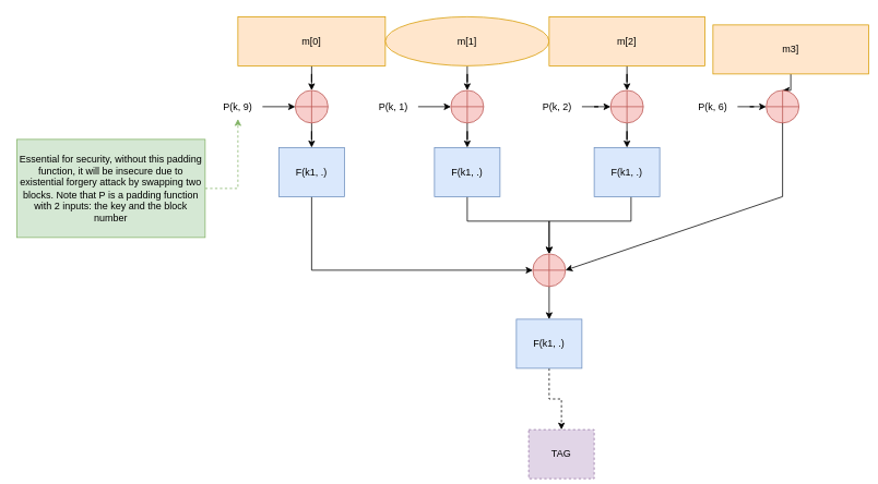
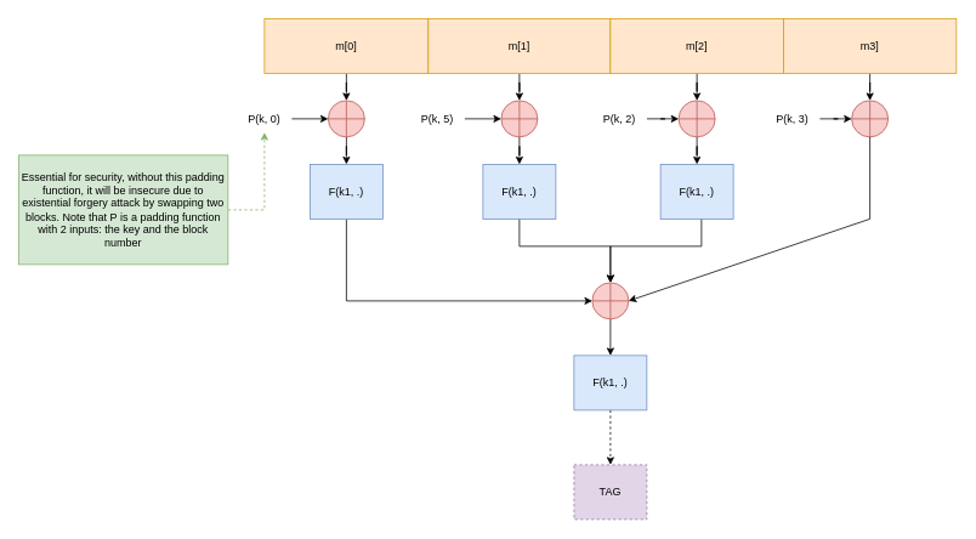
  <mxCell id="0" />
  <mxCell id="1" parent="0" />
  <mxCell id="2" value="" style="edgeStyle=orthogonalEdgeStyle;rounded=0;orthogonalLoop=1;jettySize=auto;html=1;" edge="1" parent="1" source="3" target="17"><mxGeometry relative="1" as="geometry" /></mxCell>
  <mxCell id="3" value="m[0]" style="rounded=0;whiteSpace=wrap;html=1;fillColor=#ffe6cc;strokeColor=#d79b00;" vertex="1" parent="1"><mxGeometry x="290" y="20" width="180" height="60" as="geometry" /></mxCell>
  <mxCell id="4" value="" style="edgeStyle=orthogonalEdgeStyle;rounded=0;orthogonalLoop=1;jettySize=auto;html=1;exitX=0.5;exitY=1;exitDx=0;exitDy=0;" edge="1" parent="1" source="5" target="19"><mxGeometry relative="1" as="geometry"><mxPoint x="530" y="80" as="sourcePoint" /></mxGeometry></mxCell>
- <mxCell id="5" value="m[1]" style="ellipse;whiteSpace=wrap;html=1;fillColor=#ffe6cc;strokeColor=#d79b00;" vertex="1" parent="1"><mxGeometry x="470" y="20" width="200" height="60" as="geometry" /></mxCell>
+ <mxCell id="5" value="m[1]" style="rounded=0;whiteSpace=wrap;html=1;fillColor=#ffe6cc;strokeColor=#d79b00;" vertex="1" parent="1"><mxGeometry x="470" y="20" width="200" height="60" as="geometry" /></mxCell>
  <mxCell id="6" value="" style="edgeStyle=orthogonalEdgeStyle;rounded=0;orthogonalLoop=1;jettySize=auto;html=1;" edge="1" parent="1" source="7" target="21"><mxGeometry relative="1" as="geometry" /></mxCell>
  <mxCell id="7" value="m[2]" style="rounded=0;whiteSpace=wrap;html=1;fillColor=#ffe6cc;strokeColor=#d79b00;" vertex="1" parent="1"><mxGeometry x="670" y="20" width="190" height="60" as="geometry" /></mxCell>
  <mxCell id="8" value="" style="edgeStyle=orthogonalEdgeStyle;rounded=0;orthogonalLoop=1;jettySize=auto;html=1;" edge="1" parent="1" source="9" target="22"><mxGeometry relative="1" as="geometry" /></mxCell>
- <mxCell id="9" value="m3]" style="rounded=0;whiteSpace=wrap;html=1;fillColor=#ffe6cc;strokeColor=#d79b00;" vertex="1" parent="1"><mxGeometry x="870" y="30" width="190" height="60" as="geometry" /></mxCell>
+ <mxCell id="9" value="m3]" style="rounded=0;whiteSpace=wrap;html=1;fillColor=#ffe6cc;strokeColor=#d79b00;" vertex="1" parent="1"><mxGeometry x="860" y="20" width="190" height="60" as="geometry" /></mxCell>
  <mxCell id="10" style="edgeStyle=orthogonalEdgeStyle;rounded=0;orthogonalLoop=1;jettySize=auto;html=1;entryX=0;entryY=0.5;entryDx=0;entryDy=0;" edge="1" parent="1" source="11" target="26"><mxGeometry relative="1" as="geometry"><Array as="points"><mxPoint x="380" y="330" /></Array></mxGeometry></mxCell>
  <mxCell id="11" value="F(k1, .)" style="rounded=0;whiteSpace=wrap;html=1;fillColor=#dae8fc;strokeColor=#6c8ebf;" vertex="1" parent="1"><mxGeometry x="340" y="180" width="80" height="60" as="geometry" /></mxCell>
  <mxCell id="12" style="edgeStyle=orthogonalEdgeStyle;rounded=0;orthogonalLoop=1;jettySize=auto;html=1;exitX=0.5;exitY=1;exitDx=0;exitDy=0;entryX=0.5;entryY=0;entryDx=0;entryDy=0;" edge="1" parent="1" source="13" target="26"><mxGeometry relative="1" as="geometry"><Array as="points"><mxPoint x="570" y="270" /><mxPoint x="670" y="270" /></Array></mxGeometry></mxCell>
  <mxCell id="13" value="F(k1, .)" style="rounded=0;whiteSpace=wrap;html=1;fillColor=#dae8fc;strokeColor=#6c8ebf;" vertex="1" parent="1"><mxGeometry x="530" y="180" width="80" height="60" as="geometry" /></mxCell>
  <mxCell id="14" style="edgeStyle=orthogonalEdgeStyle;rounded=0;orthogonalLoop=1;jettySize=auto;html=1;entryX=0.5;entryY=0;entryDx=0;entryDy=0;" edge="1" parent="1" source="15" target="26"><mxGeometry relative="1" as="geometry"><Array as="points"><mxPoint x="770" y="270" /><mxPoint x="670" y="270" /></Array></mxGeometry></mxCell>
  <mxCell id="15" value="F(k1, .)" style="rounded=0;whiteSpace=wrap;html=1;fillColor=#dae8fc;strokeColor=#6c8ebf;" vertex="1" parent="1"><mxGeometry x="725" y="180" width="80" height="60" as="geometry" /></mxCell>
  <mxCell id="16" value="" style="edgeStyle=orthogonalEdgeStyle;rounded=0;orthogonalLoop=1;jettySize=auto;html=1;" edge="1" parent="1" source="17" target="11"><mxGeometry relative="1" as="geometry" /></mxCell>
  <mxCell id="17" value="" style="shape=orEllipse;perimeter=ellipsePerimeter;whiteSpace=wrap;html=1;backgroundOutline=1;fillColor=#f8cecc;strokeColor=#b85450;" vertex="1" parent="1"><mxGeometry x="360" y="110" width="40" height="40" as="geometry" /></mxCell>
  <mxCell id="18" value="" style="edgeStyle=orthogonalEdgeStyle;rounded=0;orthogonalLoop=1;jettySize=auto;html=1;" edge="1" parent="1" source="19" target="13"><mxGeometry relative="1" as="geometry" /></mxCell>
  <mxCell id="19" value="" style="shape=orEllipse;perimeter=ellipsePerimeter;whiteSpace=wrap;html=1;backgroundOutline=1;fillColor=#f8cecc;strokeColor=#b85450;" vertex="1" parent="1"><mxGeometry x="550" y="110" width="40" height="40" as="geometry" /></mxCell>
  <mxCell id="20" value="" style="edgeStyle=orthogonalEdgeStyle;rounded=0;orthogonalLoop=1;jettySize=auto;html=1;" edge="1" parent="1" source="21" target="15"><mxGeometry relative="1" as="geometry" /></mxCell>
  <mxCell id="21" value="" style="shape=orEllipse;perimeter=ellipsePerimeter;whiteSpace=wrap;html=1;backgroundOutline=1;fillColor=#f8cecc;strokeColor=#b85450;" vertex="1" parent="1"><mxGeometry x="745" y="110" width="40" height="40" as="geometry" /></mxCell>
  <mxCell id="22" value="" style="shape=orEllipse;perimeter=ellipsePerimeter;whiteSpace=wrap;html=1;backgroundOutline=1;fillColor=#f8cecc;strokeColor=#b85450;" vertex="1" parent="1"><mxGeometry x="935" y="110" width="40" height="40" as="geometry" /></mxCell>
  <mxCell id="23" value="" style="edgeStyle=orthogonalEdgeStyle;rounded=0;orthogonalLoop=1;jettySize=auto;html=1;dashed=1;" edge="1" parent="1" source="24" target="28"><mxGeometry relative="1" as="geometry" /></mxCell>
  <mxCell id="24" value="F(k1, .)" style="rounded=0;whiteSpace=wrap;html=1;fillColor=#dae8fc;strokeColor=#6c8ebf;" vertex="1" parent="1"><mxGeometry x="630" y="390" width="80" height="60" as="geometry" /></mxCell>
  <mxCell id="25" value="" style="edgeStyle=orthogonalEdgeStyle;rounded=0;orthogonalLoop=1;jettySize=auto;html=1;" edge="1" parent="1" source="26" target="24"><mxGeometry relative="1" as="geometry" /></mxCell>
  <mxCell id="26" value="" style="shape=orEllipse;perimeter=ellipsePerimeter;whiteSpace=wrap;html=1;backgroundOutline=1;fillColor=#f8cecc;strokeColor=#b85450;" vertex="1" parent="1"><mxGeometry x="650" y="310" width="40" height="40" as="geometry" /></mxCell>
  <mxCell id="27" value="" style="endArrow=classic;html=1;rounded=0;entryX=1;entryY=0.5;entryDx=0;entryDy=0;exitX=0.5;exitY=1;exitDx=0;exitDy=0;" edge="1" parent="1" source="22" target="26"><mxGeometry width="50" height="50" relative="1" as="geometry"><mxPoint x="610" y="130" as="sourcePoint" /><mxPoint x="660" y="80" as="targetPoint" /><Array as="points"><mxPoint x="955" y="240" /></Array></mxGeometry></mxCell>
- <mxCell id="28" value="TAG" style="rounded=0;whiteSpace=wrap;html=1;dashed=1;fillColor=#e1d5e7;strokeColor=#9673a6;" vertex="1" parent="1"><mxGeometry x="645" y="525" width="80" height="60" as="geometry" /></mxCell>
+ <mxCell id="28" value="TAG" style="rounded=0;whiteSpace=wrap;html=1;dashed=1;fillColor=#e1d5e7;strokeColor=#9673a6;" vertex="1" parent="1"><mxGeometry x="630" y="510" width="80" height="60" as="geometry" /></mxCell>
  <mxCell id="29" value="" style="edgeStyle=orthogonalEdgeStyle;rounded=0;orthogonalLoop=1;jettySize=auto;html=1;" edge="1" parent="1" source="30" target="17"><mxGeometry relative="1" as="geometry" /></mxCell>
- <mxCell id="30" value="P(k, 9)" style="text;html=1;align=center;verticalAlign=middle;whiteSpace=wrap;rounded=0;" vertex="1" parent="1"><mxGeometry x="260" y="115" width="60" height="30" as="geometry" /></mxCell>
+ <mxCell id="30" value="P(k, 0)" style="text;html=1;align=center;verticalAlign=middle;whiteSpace=wrap;rounded=0;" vertex="1" parent="1"><mxGeometry x="260" y="115" width="60" height="30" as="geometry" /></mxCell>
  <mxCell id="31" value="" style="edgeStyle=orthogonalEdgeStyle;rounded=0;orthogonalLoop=1;jettySize=auto;html=1;" edge="1" parent="1" source="32" target="19"><mxGeometry relative="1" as="geometry" /></mxCell>
- <mxCell id="32" value="P(k, 1)" style="text;html=1;align=center;verticalAlign=middle;whiteSpace=wrap;rounded=0;" vertex="1" parent="1"><mxGeometry x="450" y="115" width="60" height="30" as="geometry" /></mxCell>
+ <mxCell id="32" value="P(k, 5)" style="text;html=1;align=center;verticalAlign=middle;whiteSpace=wrap;rounded=0;" vertex="1" parent="1"><mxGeometry x="450" y="115" width="60" height="30" as="geometry" /></mxCell>
  <mxCell id="33" value="" style="edgeStyle=orthogonalEdgeStyle;rounded=0;orthogonalLoop=1;jettySize=auto;html=1;" edge="1" parent="1" source="34" target="21"><mxGeometry relative="1" as="geometry" /></mxCell>
  <mxCell id="34" value="P(k, 2)" style="text;html=1;align=center;verticalAlign=middle;whiteSpace=wrap;rounded=0;" vertex="1" parent="1"><mxGeometry x="650" y="115" width="60" height="30" as="geometry" /></mxCell>
  <mxCell id="35" value="" style="edgeStyle=orthogonalEdgeStyle;rounded=0;orthogonalLoop=1;jettySize=auto;html=1;" edge="1" parent="1" source="36" target="22"><mxGeometry relative="1" as="geometry" /></mxCell>
- <mxCell id="36" value="P(k, 6)" style="text;html=1;align=center;verticalAlign=middle;whiteSpace=wrap;rounded=0;" vertex="1" parent="1"><mxGeometry x="840" y="115" width="60" height="30" as="geometry" /></mxCell>
+ <mxCell id="36" value="P(k, 3)" style="text;html=1;align=center;verticalAlign=middle;whiteSpace=wrap;rounded=0;" vertex="1" parent="1"><mxGeometry x="840" y="115" width="60" height="30" as="geometry" /></mxCell>
  <mxCell id="37" style="edgeStyle=orthogonalEdgeStyle;rounded=0;orthogonalLoop=1;jettySize=auto;html=1;entryX=0.5;entryY=1;entryDx=0;entryDy=0;dashed=1;fillColor=#d5e8d4;strokeColor=#82b366;" edge="1" parent="1" source="38" target="30"><mxGeometry relative="1" as="geometry" /></mxCell>
  <mxCell id="38" value="Essential for security, without this padding function, it will be insecure due to existential forgery attack by swapping two blocks. Note that P is a padding function with 2 inputs: the key and the block number" style="text;html=1;align=center;verticalAlign=middle;whiteSpace=wrap;rounded=0;fillColor=#d5e8d4;strokeColor=#82b366;" vertex="1" parent="1"><mxGeometry x="20" y="170" width="230" height="120" as="geometry" /></mxCell>
